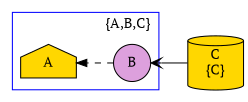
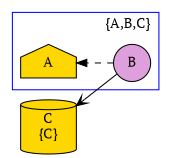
  digraph {
    dir=forward
    fontname="PT Serif"
    rankdir=RL
    node [fillcolor=gold fontname="PT Serif" style=filled]
    edge [fontname="PT Serif"]
    A [shape=house]
    B [fillcolor=plum shape=circle]
    n3 [label="C\n{C}" shape=cylinder]
    subgraph cluster_1 {
      color=blue
      label="{A,B,C}"
      labeljust=l
      A
      B
    }
    B -> A [arrowhead=normal style=dashed]
-   n3 -> B [arrowhead=vee style=solid]
+   B -> n3 [arrowhead=vee style=solid]
  }
